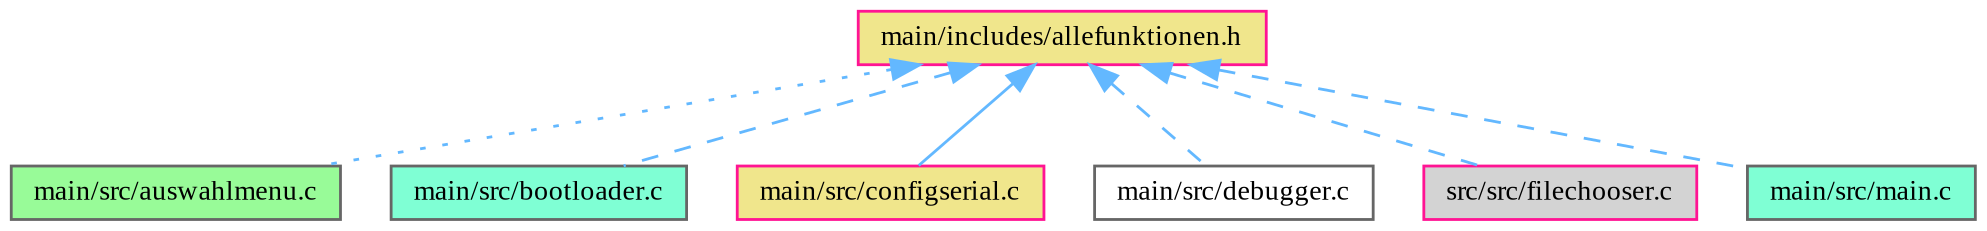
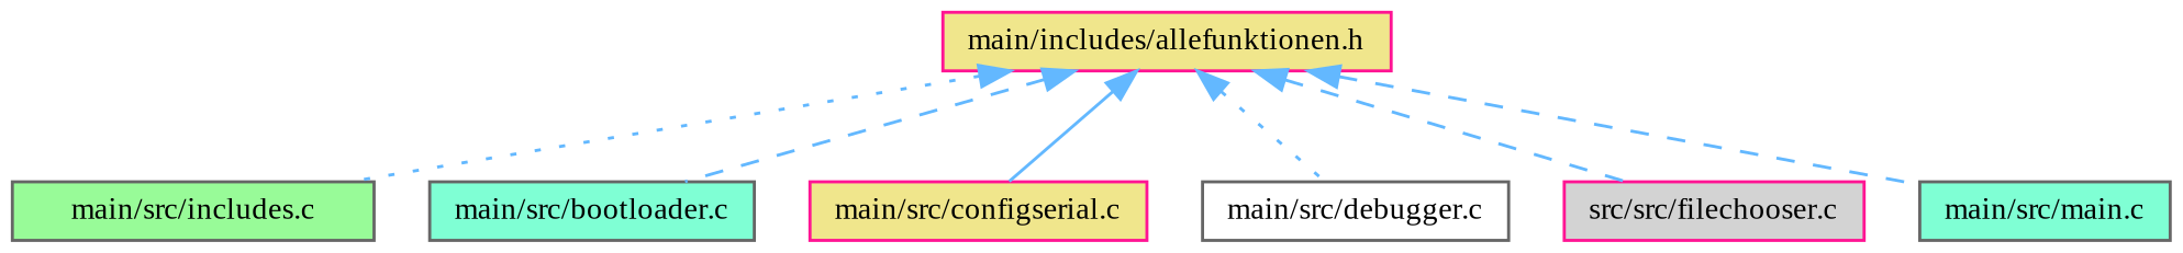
  digraph {
    fontname="Liberation Serif"
    node [color=gray40 fillcolor=khaki fontname="Liberation Serif" fontsize=10 shape=box style=filled]
    edge [color=steelblue1 dir=back fontname="Liberation Serif" fontsize=10 labelfontname=Helvetica labelfontsize=10 style=dashed]
    n1 [color=deeppink fontcolor=black height=0.2 label="main/includes/allefunktionen.h" width=0.4]
-   n2 [fillcolor=palegreen height=0.2 label="main/src/auswahlmenu.c" width=0.4]
+   n2 [fillcolor=palegreen height=0.2 label="main/src/includes.c" width=0.4]
    n3 [fillcolor=aquamarine height=0.2 label="main/src/bootloader.c" width=0.4]
    n4 [color=deeppink height=0.2 label="main/src/configserial.c" width=0.4]
    n5 [fillcolor=white height=0.2 label="main/src/debugger.c" width=0.4]
    n6 [color=deeppink fillcolor=lightgrey height=0.2 label="src/src/filechooser.c" width=0.4]
    n7 [fillcolor=aquamarine height=0.2 label="main/src/main.c" width=0.4]
    n1 -> n2 [style=dotted]
    n1 -> n3
    n1 -> n4 [style=solid]
-   n1 -> n5
+   n1 -> n5 [style=dotted]
    n1 -> n6
    n1 -> n7
  }
